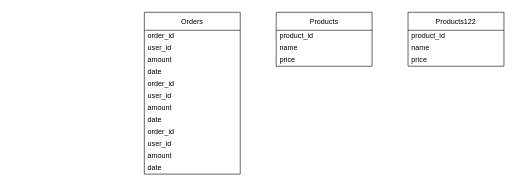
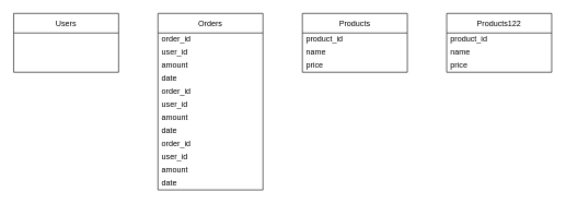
  <mxCell id="0" />
  <mxCell id="1" parent="0" />
+ <mxCell id="2" value="Users" style="shape=swimlane;startSize=30;swimlaneLine=1;" vertex="1" parent="1"><mxGeometry x="20" y="20" width="160" height="90" as="geometry" /></mxCell>
  <mxCell id="3" value="Orders" style="shape=swimlane;startSize=30;swimlaneLine=1;" vertex="1" parent="1"><mxGeometry x="240" y="20" width="160" height="270" as="geometry" /></mxCell>
  <mxCell id="4" value="order_id" style="text;html=1;align=left;verticalAlign=middle;spacingLeft=4;" vertex="1" parent="3"><mxGeometry x="0" y="30" width="160" height="20" as="geometry" /></mxCell>
  <mxCell id="5" value="user_id" style="text;html=1;align=left;verticalAlign=middle;spacingLeft=4;" vertex="1" parent="3"><mxGeometry x="0" y="50" width="160" height="20" as="geometry" /></mxCell>
  <mxCell id="6" value="amount" style="text;html=1;align=left;verticalAlign=middle;spacingLeft=4;" vertex="1" parent="3"><mxGeometry x="0" y="70" width="160" height="20" as="geometry" /></mxCell>
  <mxCell id="7" value="date" style="text;html=1;align=left;verticalAlign=middle;spacingLeft=4;" vertex="1" parent="3"><mxGeometry x="0" y="90" width="160" height="20" as="geometry" /></mxCell>
  <mxCell id="8" value="order_id" style="text;html=1;align=left;verticalAlign=middle;spacingLeft=4;" vertex="1" parent="3"><mxGeometry x="0" y="110" width="160" height="20" as="geometry" /></mxCell>
  <mxCell id="9" value="user_id" style="text;html=1;align=left;verticalAlign=middle;spacingLeft=4;" vertex="1" parent="3"><mxGeometry x="0" y="130" width="160" height="20" as="geometry" /></mxCell>
  <mxCell id="10" value="amount" style="text;html=1;align=left;verticalAlign=middle;spacingLeft=4;" vertex="1" parent="3"><mxGeometry x="0" y="150" width="160" height="20" as="geometry" /></mxCell>
  <mxCell id="11" value="date" style="text;html=1;align=left;verticalAlign=middle;spacingLeft=4;" vertex="1" parent="3"><mxGeometry x="0" y="170" width="160" height="20" as="geometry" /></mxCell>
  <mxCell id="12" value="order_id" style="text;html=1;align=left;verticalAlign=middle;spacingLeft=4;" vertex="1" parent="3"><mxGeometry x="0" y="190" width="160" height="20" as="geometry" /></mxCell>
  <mxCell id="13" value="user_id" style="text;html=1;align=left;verticalAlign=middle;spacingLeft=4;" vertex="1" parent="3"><mxGeometry x="0" y="210" width="160" height="20" as="geometry" /></mxCell>
  <mxCell id="14" value="amount" style="text;html=1;align=left;verticalAlign=middle;spacingLeft=4;" vertex="1" parent="3"><mxGeometry x="0" y="230" width="160" height="20" as="geometry" /></mxCell>
  <mxCell id="15" value="date" style="text;html=1;align=left;verticalAlign=middle;spacingLeft=4;" vertex="1" parent="3"><mxGeometry x="0" y="250" width="160" height="20" as="geometry" /></mxCell>
  <mxCell id="16" value="Products" style="shape=swimlane;startSize=30;swimlaneLine=1;" vertex="1" parent="1"><mxGeometry x="460" y="20" width="160" height="90" as="geometry" /></mxCell>
  <mxCell id="17" value="product_id" style="text;html=1;align=left;verticalAlign=middle;spacingLeft=4;" vertex="1" parent="16"><mxGeometry x="0" y="30" width="160" height="20" as="geometry" /></mxCell>
  <mxCell id="18" value="name" style="text;html=1;align=left;verticalAlign=middle;spacingLeft=4;" vertex="1" parent="16"><mxGeometry x="0" y="50" width="160" height="20" as="geometry" /></mxCell>
  <mxCell id="19" value="price" style="text;html=1;align=left;verticalAlign=middle;spacingLeft=4;" vertex="1" parent="16"><mxGeometry x="0" y="70" width="160" height="20" as="geometry" /></mxCell>
  <mxCell id="20" value="Products122" style="shape=swimlane;startSize=30;swimlaneLine=1;" vertex="1" parent="1"><mxGeometry x="680" y="20" width="160" height="90" as="geometry" /></mxCell>
  <mxCell id="21" value="product_id" style="text;html=1;align=left;verticalAlign=middle;spacingLeft=4;" vertex="1" parent="20"><mxGeometry x="0" y="30" width="160" height="20" as="geometry" /></mxCell>
  <mxCell id="22" value="name" style="text;html=1;align=left;verticalAlign=middle;spacingLeft=4;" vertex="1" parent="20"><mxGeometry x="0" y="50" width="160" height="20" as="geometry" /></mxCell>
  <mxCell id="23" value="price" style="text;html=1;align=left;verticalAlign=middle;spacingLeft=4;" vertex="1" parent="20"><mxGeometry x="0" y="70" width="160" height="20" as="geometry" /></mxCell>
